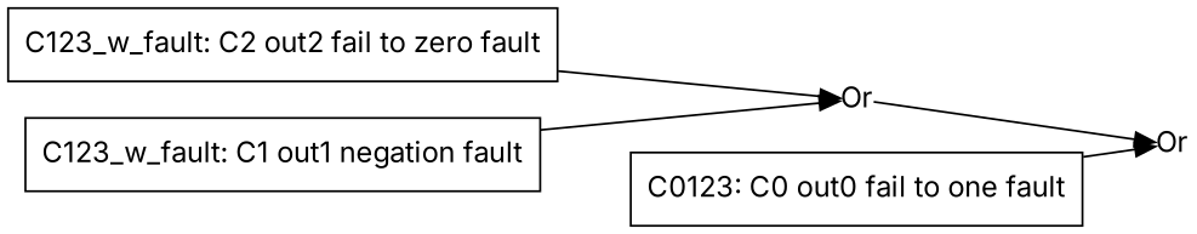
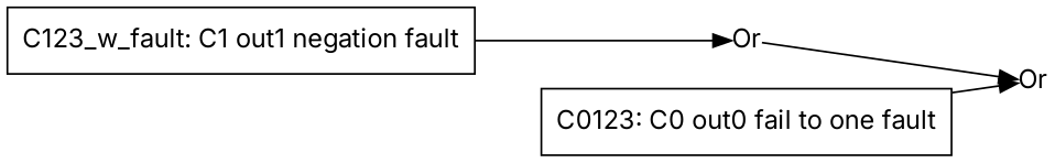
  digraph {
    rankdir=LR
    splines=true
    fontname=Inter
    node [shape=box fontname=Inter]
    edge [fontname=Inter]
    n1 [height=0 label=Or margin=0 shape=none width=0]
    n2 [height=0 label=Or margin=0 shape=none width=0]
-   n3 [label="C123_w_fault: C2 out2 fail to zero fault"]
    n4 [label="C123_w_fault: C1 out1 negation fault"]
    n5 [label="C0123: C0 out0 fail to one fault"]
    n2 -> n1
-   n3 -> n2
    n4 -> n2
    n5 -> n1
  }
